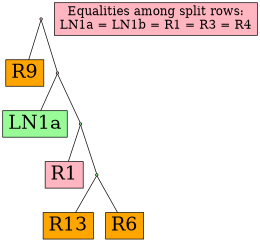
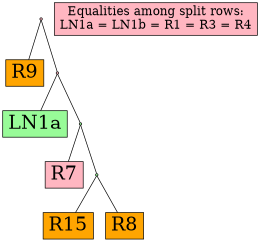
  digraph {
    node [fillcolor=lightpink fontsize=28 shape=box style=filled]
    edge [arrowhead=none]
    n1 [fillcolor=orange label=R9]
    n2 [fillcolor=palegreen label=LN1a]
-   n3 [label=R1]
-   n4 [fillcolor=orange label=R13]
-   n5 [fillcolor=orange label=R6]
+   n3 [label=R7]
+   n4 [fillcolor=orange label=R15]
+   n5 [fillcolor=orange label=R8]
    n6 [fontsize=18 label="Equalities among split rows:\nLN1a = LN1b = R1 = R3 = R4\n"]
    Int0 [fillcolor=palegreen shape=point fontsize=""]
    Int1 [fillcolor=palegreen shape=point fontsize=""]
    Int2 [shape=point fontsize=""]
    Int3 [shape=point fontsize=""]
    Int0 -> n4
    Int0 -> n5
    Int1 -> n3
    Int1 -> Int0
    Int2 -> n2
    Int2 -> Int1
    Int3 -> n1
    Int3 -> Int2
  }
